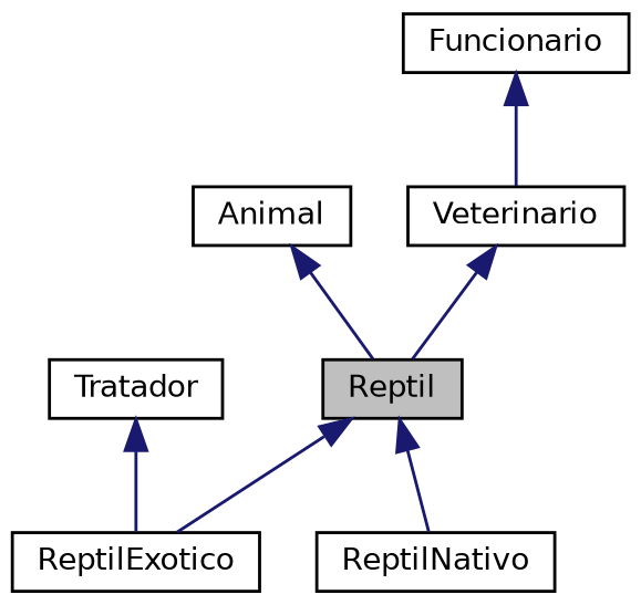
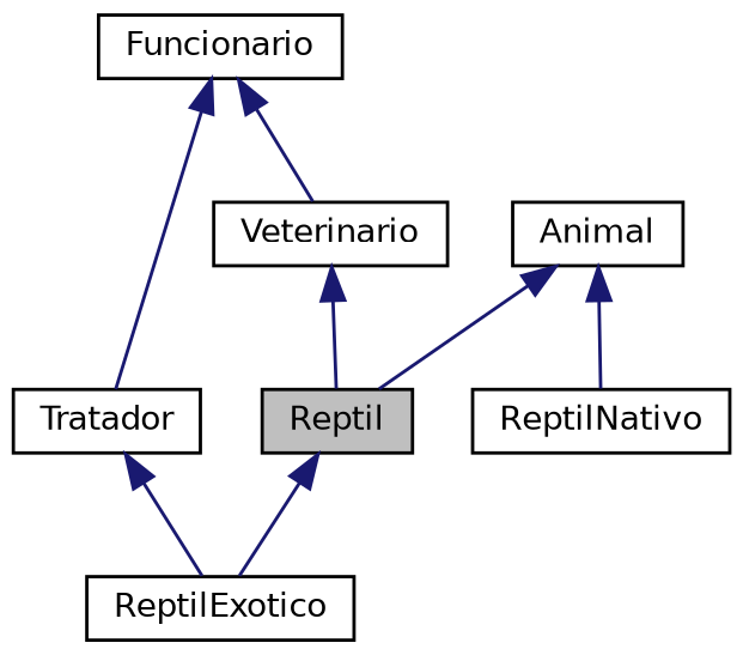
  digraph {
    node [color=black fillcolor=white fontname=Helvetica fontsize=10 shape=record style=filled]
    edge [color=midnightblue dir=back fontname=Helvetica fontsize=10 labelfontname=Helvetica labelfontsize=10 style=solid]
    n1 [fillcolor=grey75 fontcolor=black height=0.2 label=Reptil width=0.4]
    n2 [height=0.2 label=ReptilExotico width=0.4]
    n3 [height=0.2 label=ReptilNativo width=0.4]
    n4 [height=0.2 label=Animal width=0.4]
    n5 [height=0.2 label=Veterinario width=0.4]
    n6 [height=0.2 label=Funcionario width=0.4]
    n7 [height=0.2 label=Tratador width=0.4]
    n1 -> n2
-   n1 -> n3
+   n4 -> n3
    n4 -> n1
    n5 -> n1
    n6 -> n5
+   n6 -> n7
    n7 -> n2
  }
